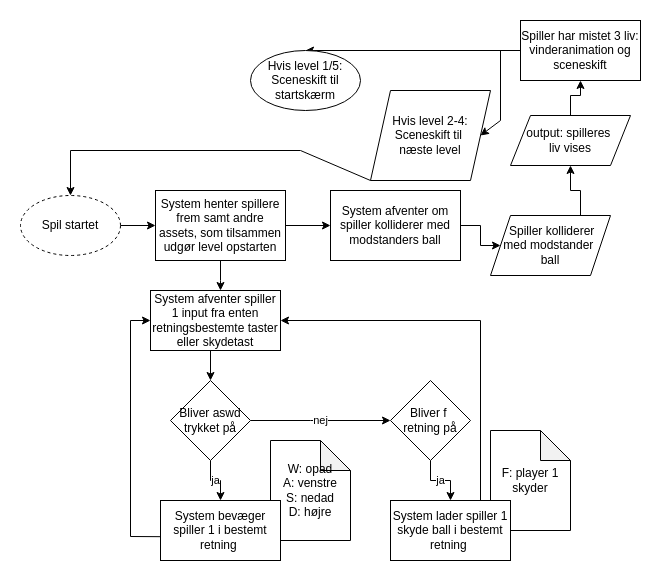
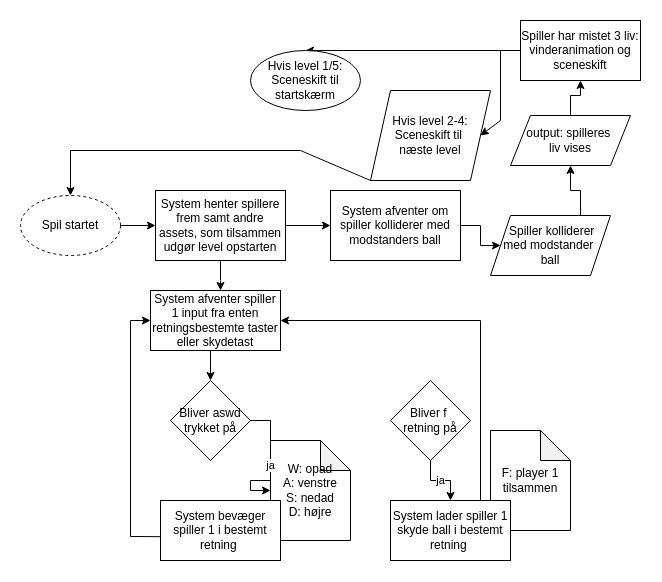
  <mxCell id="0" />
  <mxCell id="1" parent="0" />
  <mxCell id="2" value="W: opad&lt;div&gt;A: venstre&lt;/div&gt;&lt;div&gt;S: nedad&lt;/div&gt;&lt;div&gt;D: højre&lt;/div&gt;" style="shape=note;whiteSpace=wrap;html=1;backgroundOutline=1;darkOpacity=0.05;" parent="1" vertex="1"><mxGeometry x="270" y="440" width="80" height="100" as="geometry" /></mxCell>
- <mxCell id="3" value="F: player 1 skyder" style="shape=note;whiteSpace=wrap;html=1;backgroundOutline=1;darkOpacity=0.05;" parent="1" vertex="1"><mxGeometry x="490" y="430" width="80" height="100" as="geometry" /></mxCell>
+ <mxCell id="3" value="F: player 1 tilsammen" style="shape=note;whiteSpace=wrap;html=1;backgroundOutline=1;darkOpacity=0.05;" parent="1" vertex="1"><mxGeometry x="490" y="430" width="80" height="100" as="geometry" /></mxCell>
  <mxCell id="4" value="" style="edgeStyle=orthogonalEdgeStyle;rounded=0;orthogonalLoop=1;jettySize=auto;html=1;" parent="1" source="5" target="8" edge="1"><mxGeometry relative="1" as="geometry" /></mxCell>
  <mxCell id="5" value="Spil startet" style="ellipse;whiteSpace=wrap;html=1;dashed=1;" parent="1" vertex="1"><mxGeometry x="20" y="195" width="100" height="60" as="geometry" /></mxCell>
  <mxCell id="6" value="" style="edgeStyle=orthogonalEdgeStyle;rounded=0;orthogonalLoop=1;jettySize=auto;html=1;" parent="1" source="8" edge="1"><mxGeometry relative="1" as="geometry"><mxPoint x="220" y="290" as="targetPoint" /></mxGeometry></mxCell>
  <mxCell id="7" value="" style="edgeStyle=orthogonalEdgeStyle;rounded=0;orthogonalLoop=1;jettySize=auto;html=1;" parent="1" source="8" target="30" edge="1"><mxGeometry relative="1" as="geometry" /></mxCell>
  <mxCell id="8" value="System henter spillere frem samt andre assets, som tilsammen udgør level opstarten" style="rounded=0;whiteSpace=wrap;html=1;" parent="1" vertex="1"><mxGeometry x="155" y="190" width="130" height="70" as="geometry" /></mxCell>
  <mxCell id="9" value="" style="edgeStyle=orthogonalEdgeStyle;rounded=0;orthogonalLoop=1;jettySize=auto;html=1;" parent="1" source="10" target="13" edge="1"><mxGeometry relative="1" as="geometry" /></mxCell>
  <mxCell id="10" value="output: spilleres&amp;nbsp;&lt;div&gt;liv vises&lt;/div&gt;" style="shape=parallelogram;perimeter=parallelogramPerimeter;whiteSpace=wrap;html=1;fixedSize=1;" parent="1" vertex="1"><mxGeometry x="510" y="115" width="120" height="50" as="geometry" /></mxCell>
  <mxCell id="11" value="" style="edgeStyle=orthogonalEdgeStyle;rounded=0;orthogonalLoop=1;jettySize=auto;html=1;entryX=0.5;entryY=0;entryDx=0;entryDy=0;" parent="1" target="21" edge="1"><mxGeometry relative="1" as="geometry"><mxPoint x="220" y="350" as="sourcePoint" /></mxGeometry></mxCell>
  <mxCell id="12" value="" style="edgeStyle=orthogonalEdgeStyle;rounded=0;orthogonalLoop=1;jettySize=auto;html=1;exitX=0.75;exitY=0;exitDx=0;exitDy=0;" parent="1" source="31" target="10" edge="1"><mxGeometry relative="1" as="geometry"><mxPoint x="790.04" y="110" as="sourcePoint" /></mxGeometry></mxCell>
  <mxCell id="13" value="Spiller har mistet 3 liv: vinderanimation og sceneskift" style="whiteSpace=wrap;html=1;" parent="1" vertex="1"><mxGeometry x="520" y="20" width="120" height="60" as="geometry" /></mxCell>
  <mxCell id="14" value="Hvis level 2-4: Sceneskift til&amp;nbsp;&lt;div&gt;næste level&lt;/div&gt;" style="shape=parallelogram;perimeter=parallelogramPerimeter;whiteSpace=wrap;html=1;fixedSize=1;" parent="1" vertex="1"><mxGeometry x="370" y="90" width="120" height="90" as="geometry" /></mxCell>
  <mxCell id="15" value="" style="endArrow=classic;html=1;rounded=0;entryX=1;entryY=0.5;entryDx=0;entryDy=0;exitX=0;exitY=0.5;exitDx=0;exitDy=0;" parent="1" source="13" target="14" edge="1"><mxGeometry width="50" height="50" relative="1" as="geometry"><mxPoint x="760" y="220" as="sourcePoint" /><mxPoint x="710" y="290" as="targetPoint" /><Array as="points"><mxPoint x="500" y="50" /><mxPoint x="500" y="120" /></Array></mxGeometry></mxCell>
  <mxCell id="16" value="" style="endArrow=classic;html=1;rounded=0;entryX=0.5;entryY=0;entryDx=0;entryDy=0;exitX=0;exitY=0.5;exitDx=0;exitDy=0;" parent="1" source="13" target="17" edge="1"><mxGeometry width="50" height="50" relative="1" as="geometry"><mxPoint x="760" y="220" as="sourcePoint" /><mxPoint x="790" y="260" as="targetPoint" /></mxGeometry></mxCell>
  <mxCell id="17" value="Hvis level 1/5:&lt;div&gt;Sceneskift til startskærm&lt;/div&gt;" style="ellipse;whiteSpace=wrap;html=1;" parent="1" vertex="1"><mxGeometry x="250" y="50" width="110" height="60" as="geometry" /></mxCell>
  <mxCell id="18" value="" style="endArrow=classic;html=1;rounded=0;exitX=0;exitY=1;exitDx=0;exitDy=0;entryX=0.5;entryY=0;entryDx=0;entryDy=0;" parent="1" source="14" target="5" edge="1"><mxGeometry width="50" height="50" relative="1" as="geometry"><mxPoint x="170" y="580" as="sourcePoint" /><mxPoint x="100" y="170" as="targetPoint" /><Array as="points"><mxPoint x="300" y="150" /><mxPoint x="70" y="150" /></Array></mxGeometry></mxCell>
- <mxCell id="19" value="nej" style="edgeStyle=orthogonalEdgeStyle;rounded=0;orthogonalLoop=1;jettySize=auto;html=1;entryX=0;entryY=0.5;entryDx=0;entryDy=0;" parent="1" source="21" target="25" edge="1"><mxGeometry relative="1" as="geometry"><Array as="points"><mxPoint x="310" y="420" /><mxPoint x="310" y="420" /></Array></mxGeometry></mxCell>
- <mxCell id="20" value="ja" style="edgeStyle=orthogonalEdgeStyle;rounded=0;orthogonalLoop=1;jettySize=auto;html=1;entryX=0.5;entryY=0;entryDx=0;entryDy=0;" parent="1" source="21" target="23" edge="1"><mxGeometry relative="1" as="geometry" /></mxCell>
+ <mxCell id="20" value="ja" style="edgeStyle=orthogonalEdgeStyle;rounded=0;orthogonalLoop=1;jettySize=auto;html=1;" parent="1" source="21" target="2" edge="1"><mxGeometry relative="1" as="geometry" /></mxCell>
  <mxCell id="21" value="Bliver aswd trykket på" style="rhombus;whiteSpace=wrap;html=1;" parent="1" vertex="1"><mxGeometry x="170" y="380" width="80" height="80" as="geometry" /></mxCell>
  <mxCell id="22" value="System afventer spiller 1 input fra enten retningsbestemte taster eller skydetast" style="rounded=0;whiteSpace=wrap;html=1;" parent="1" vertex="1"><mxGeometry x="150" y="290" width="130" height="60" as="geometry" /></mxCell>
  <mxCell id="23" value="System bevæger spiller 1 i bestemt retning&amp;nbsp;" style="rounded=0;whiteSpace=wrap;html=1;" parent="1" vertex="1"><mxGeometry x="160" y="500" width="120" height="60" as="geometry" /></mxCell>
  <mxCell id="24" value="ja" style="edgeStyle=orthogonalEdgeStyle;rounded=0;orthogonalLoop=1;jettySize=auto;html=1;" parent="1" source="25" target="26" edge="1"><mxGeometry relative="1" as="geometry" /></mxCell>
  <mxCell id="25" value="Bliver f&amp;nbsp;&lt;div&gt;retning på&lt;/div&gt;" style="rhombus;whiteSpace=wrap;html=1;" parent="1" vertex="1"><mxGeometry x="390" y="380" width="80" height="80" as="geometry" /></mxCell>
  <mxCell id="26" value="System lader spiller 1 skyde ball i bestemt retning&amp;nbsp;" style="rounded=0;whiteSpace=wrap;html=1;" parent="1" vertex="1"><mxGeometry x="390" y="500" width="120" height="60" as="geometry" /></mxCell>
  <mxCell id="27" value="" style="endArrow=classic;html=1;rounded=0;exitX=-0.001;exitY=0.603;exitDx=0;exitDy=0;exitPerimeter=0;entryX=0;entryY=0.5;entryDx=0;entryDy=0;" parent="1" source="23" target="22" edge="1"><mxGeometry width="50" height="50" relative="1" as="geometry"><mxPoint x="280" y="500" as="sourcePoint" /><mxPoint x="330" y="450" as="targetPoint" /><Array as="points"><mxPoint x="130" y="536" /><mxPoint x="130" y="320" /></Array></mxGeometry></mxCell>
  <mxCell id="28" value="" style="endArrow=classic;html=1;rounded=0;entryX=1;entryY=0.5;entryDx=0;entryDy=0;exitX=0.75;exitY=0;exitDx=0;exitDy=0;" parent="1" source="26" target="22" edge="1"><mxGeometry width="50" height="50" relative="1" as="geometry"><mxPoint x="280" y="500" as="sourcePoint" /><mxPoint x="330" y="450" as="targetPoint" /><Array as="points"><mxPoint x="480" y="320" /></Array></mxGeometry></mxCell>
  <mxCell id="29" value="" style="edgeStyle=orthogonalEdgeStyle;rounded=0;orthogonalLoop=1;jettySize=auto;html=1;entryX=0;entryY=0.5;entryDx=0;entryDy=0;" parent="1" source="30" target="31" edge="1"><mxGeometry relative="1" as="geometry"><mxPoint x="540" y="225" as="targetPoint" /></mxGeometry></mxCell>
  <mxCell id="30" value="System afventer om spiller kolliderer med modstanders ball" style="rounded=0;whiteSpace=wrap;html=1;" parent="1" vertex="1"><mxGeometry x="330" y="190" width="130" height="70" as="geometry" /></mxCell>
  <mxCell id="31" value="&amp;nbsp; Spiller kolliderer&amp;nbsp;&lt;div&gt;med modstander&amp;nbsp;&lt;/div&gt;&lt;div&gt;ball&lt;/div&gt;" style="shape=parallelogram;perimeter=parallelogramPerimeter;whiteSpace=wrap;html=1;fixedSize=1;" parent="1" vertex="1"><mxGeometry x="490" y="215" width="120" height="60" as="geometry" /></mxCell>
